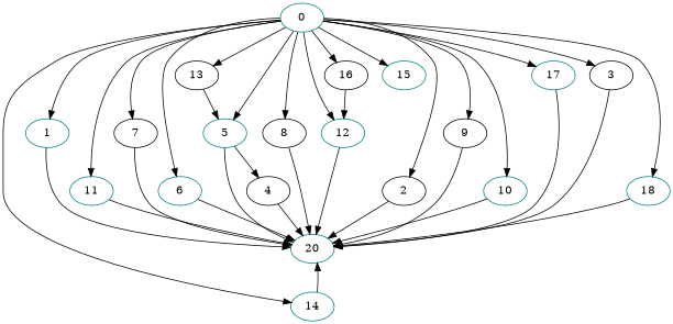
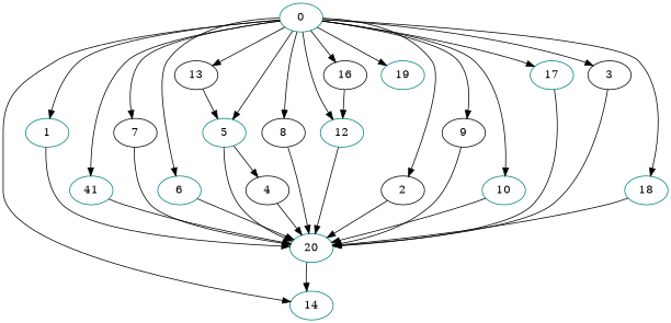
  digraph {
    node [Weight=102 color=teal]
    edge [Weight=9]
    0 [Weight=142]
    18 [Weight=203]
    1 [Weight=183]
    14 [Weight=163]
-   11 [Weight=163]
+   11 [Weight=163 label=41]
    7 [Weight=163 color=black]
    6 [Weight=142]
    13 [Weight=142 color=black]
    5 [Weight=122]
    8 [Weight=122 color=black]
    12
-   15
+   15 [label=19]
    16 [color=black]
    2 [color=black]
    9 [Weight=81 color=black]
    10 [Weight=61]
    17 [Weight=61]
    3 [Weight=41 color=black]
    4 [Weight=203 color=black]
    20 [Weight=81]
    0 -> 18 [Weight=7]
    0 -> 1 [Weight=5]
    0 -> 14 [Weight=10]
    0 -> 11 [Weight=3]
    0 -> 7 [Weight=4]
    0 -> 6 [Weight=10]
    0 -> 13 [Weight=10]
    0 -> 5 [Weight=7]
    0 -> 8 [Weight=5]
    0 -> 12
    0 -> 15
    0 -> 16 [Weight=8]
    0 -> 2 [Weight=4]
    0 -> 9 [Weight=4]
    0 -> 10
    0 -> 17
    0 -> 3 [Weight=2]
    18 -> 20 [Weight=4]
    1 -> 20 [Weight=5]
-   14 -> 20 [Weight=8]
+   20 -> 14 [Weight=8]
    11 -> 20 [Weight=5]
    7 -> 20 [Weight=4]
    6 -> 20
    13 -> 5 [Weight=3]
    5 -> 4 [Weight=6]
    5 -> 20
    8 -> 20
    12 -> 20 [Weight=7]
    16 -> 12 [Weight=6]
    2 -> 20 [Weight=5]
    9 -> 20
    10 -> 20
    17 -> 20 [Weight=7]
    3 -> 20
    4 -> 20 [Weight=6]
  }
